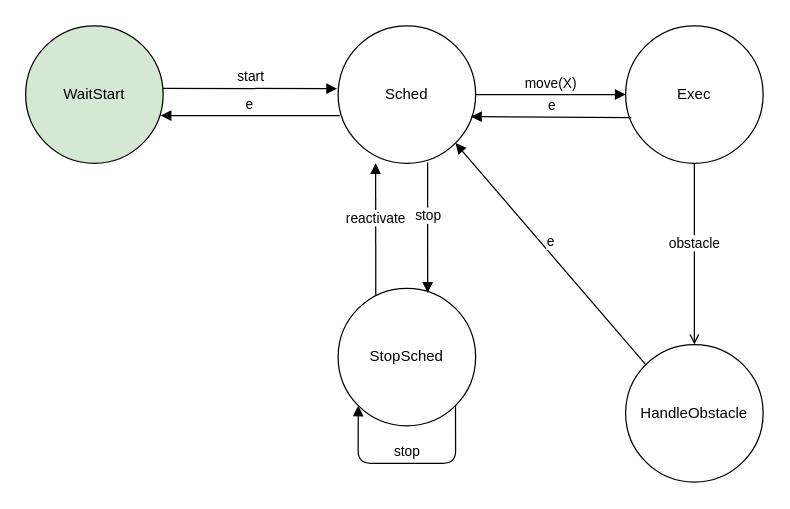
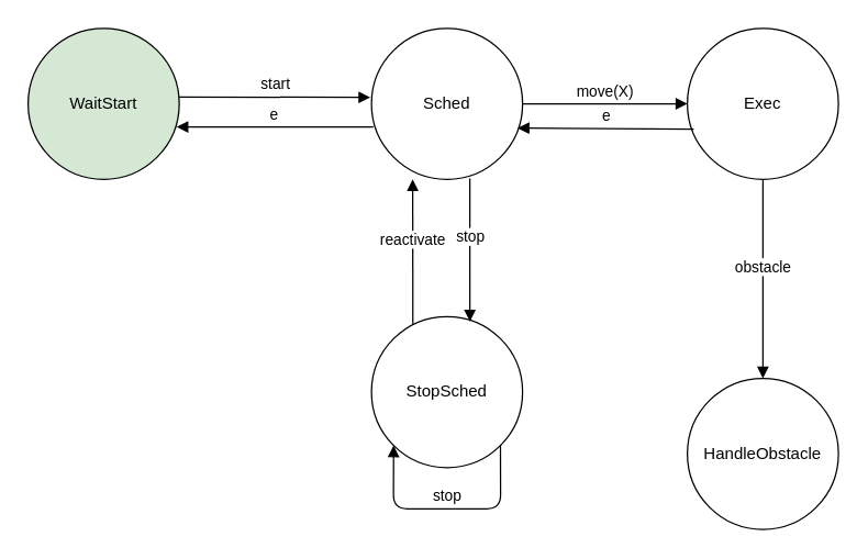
  <mxCell id="0" />
  <mxCell id="1" parent="0" />
  <mxCell id="2" value="WaitStart" style="ellipse;whiteSpace=wrap;html=1;fillColor=#d5e8d4;" parent="1" vertex="1"><mxGeometry x="20" y="20" width="110" height="110" as="geometry" /></mxCell>
  <mxCell id="3" value="Sched" style="ellipse;whiteSpace=wrap;html=1;" parent="1" vertex="1"><mxGeometry x="270" y="20" width="110" height="110" as="geometry" /></mxCell>
  <mxCell id="4" value="Exec" style="ellipse;whiteSpace=wrap;html=1;" parent="1" vertex="1"><mxGeometry x="500" y="20" width="110" height="110" as="geometry" /></mxCell>
  <mxCell id="5" value="start" style="html=1;verticalAlign=bottom;endArrow=block;entryX=-0.008;entryY=0.458;entryDx=0;entryDy=0;entryPerimeter=0;" parent="1" target="3" edge="1"><mxGeometry width="80" relative="1" as="geometry"><mxPoint x="130" y="70" as="sourcePoint" /><mxPoint x="210" y="70" as="targetPoint" /></mxGeometry></mxCell>
  <mxCell id="6" value="move(X)&lt;span style=&quot;font-family: &amp;#34;helvetica&amp;#34; , &amp;#34;arial&amp;#34; , sans-serif ; font-size: 0px ; background-color: rgb(248 , 249 , 250)&quot;&gt;%3CmxGraphModel%3E%3Croot%3E%3CmxCell%20id%3D%220%22%2F%3E%3CmxCell%20id%3D%221%22%20parent%3D%220%22%2F%3E%3CmxCell%20id%3D%222%22%20value%3D%22start%22%20style%3D%22html%3D1%3BverticalAlign%3Dbottom%3BendArrow%3Dblock%3BentryX%3D-0.008%3BentryY%3D0.458%3BentryDx%3D0%3BentryDy%3D0%3BentryPerimeter%3D0%3B%22%20edge%3D%221%22%20parent%3D%221%22%3E%3CmxGeometry%20width%3D%2280%22%20relative%3D%221%22%20as%3D%22geometry%22%3E%3CmxPoint%20x%3D%22200.0%22%20y%3D%22290%22%20as%3D%22sourcePoint%22%2F%3E%3CmxPoint%20x%3D%22339.12%22%20y%3D%22290.38%22%20as%3D%22targetPoint%22%2F%3E%3C%2FmxGeometry%3E%3C%2FmxCell%3E%3C%2Froot%3E%3C%2FmxGraphModel%3E&lt;/span&gt;" style="html=1;verticalAlign=bottom;endArrow=block;entryX=0;entryY=0.5;entryDx=0;entryDy=0;exitX=1;exitY=0.5;exitDx=0;exitDy=0;" parent="1" source="3" target="4" edge="1"><mxGeometry width="80" relative="1" as="geometry"><mxPoint x="140" y="80" as="sourcePoint" /><mxPoint x="279.12" y="80.38" as="targetPoint" /></mxGeometry></mxCell>
  <mxCell id="7" value="HandleObstacle" style="ellipse;whiteSpace=wrap;html=1;" parent="1" vertex="1"><mxGeometry x="500" y="275" width="110" height="110" as="geometry" /></mxCell>
  <mxCell id="8" value="StopSched" style="ellipse;whiteSpace=wrap;html=1;" parent="1" vertex="1"><mxGeometry x="270" y="230" width="110" height="110" as="geometry" /></mxCell>
  <mxCell id="9" value="e" style="html=1;verticalAlign=bottom;endArrow=block;exitX=0.012;exitY=0.653;exitDx=0;exitDy=0;exitPerimeter=0;entryX=0.982;entryY=0.653;entryDx=0;entryDy=0;entryPerimeter=0;" parent="1" source="3" target="2" edge="1"><mxGeometry width="80" relative="1" as="geometry"><mxPoint x="140" y="80" as="sourcePoint" /><mxPoint x="230" y="160" as="targetPoint" /></mxGeometry></mxCell>
  <mxCell id="10" value="e" style="html=1;verticalAlign=bottom;endArrow=block;entryX=0.967;entryY=0.661;entryDx=0;entryDy=0;exitX=0.042;exitY=0.668;exitDx=0;exitDy=0;entryPerimeter=0;exitPerimeter=0;" parent="1" source="4" target="3" edge="1"><mxGeometry width="80" relative="1" as="geometry"><mxPoint x="343" y="170" as="sourcePoint" /><mxPoint x="463" y="170" as="targetPoint" /></mxGeometry></mxCell>
- <mxCell id="11" value="obstacle" style="html=1;verticalAlign=bottom;endArrow=open;entryX=0.5;entryY=0;entryDx=0;entryDy=0;exitX=0.5;exitY=1;exitDx=0;exitDy=0;" parent="1" source="4" target="7" edge="1"><mxGeometry width="80" relative="1" as="geometry"><mxPoint x="400" y="95" as="sourcePoint" /><mxPoint x="520" y="95" as="targetPoint" /></mxGeometry></mxCell>
- <mxCell id="12" value="e" style="html=1;verticalAlign=bottom;endArrow=block;entryX=1;entryY=1;entryDx=0;entryDy=0;exitX=0;exitY=0;exitDx=0;exitDy=0;" parent="1" source="7" target="3" edge="1"><mxGeometry width="80" relative="1" as="geometry"><mxPoint x="410" y="105" as="sourcePoint" /><mxPoint x="530" y="105" as="targetPoint" /></mxGeometry></mxCell>
+ <mxCell id="11" value="obstacle" style="html=1;verticalAlign=bottom;endArrow=block;entryX=0.5;entryY=0;entryDx=0;entryDy=0;exitX=0.5;exitY=1;exitDx=0;exitDy=0;" parent="1" source="4" target="7" edge="1"><mxGeometry width="80" relative="1" as="geometry"><mxPoint x="400" y="95" as="sourcePoint" /><mxPoint x="520" y="95" as="targetPoint" /></mxGeometry></mxCell>
  <mxCell id="13" value="stop" style="html=1;verticalAlign=bottom;endArrow=block;entryX=0.633;entryY=0.032;entryDx=0;entryDy=0;exitX=0.651;exitY=0.995;exitDx=0;exitDy=0;entryPerimeter=0;exitPerimeter=0;" parent="1" source="3" edge="1"><mxGeometry width="80" relative="1" as="geometry"><mxPoint x="343.28" y="129.34" as="sourcePoint" /><mxPoint x="341.63" y="233.52" as="targetPoint" /></mxGeometry></mxCell>
  <mxCell id="14" value="reactivate" style="html=1;verticalAlign=bottom;endArrow=block;entryX=0.409;entryY=0.991;entryDx=0;entryDy=0;entryPerimeter=0;exitX=0.274;exitY=0.051;exitDx=0;exitDy=0;exitPerimeter=0;" parent="1" source="8" edge="1"><mxGeometry width="80" relative="1" as="geometry"><mxPoint x="300" y="230" as="sourcePoint" /><mxPoint x="299.99" y="130.01" as="targetPoint" /></mxGeometry></mxCell>
  <mxCell id="15" value="stop" style="html=1;verticalAlign=bottom;endArrow=block;entryX=0;entryY=1;entryDx=0;entryDy=0;exitX=1;exitY=1;exitDx=0;exitDy=0;" parent="1" source="8" target="8" edge="1"><mxGeometry width="80" relative="1" as="geometry"><mxPoint x="353.28" y="139.34" as="sourcePoint" /><mxPoint x="351.63" y="243.52" as="targetPoint" /><Array as="points"><mxPoint x="364" y="370" /><mxPoint x="325" y="370" /><mxPoint x="286" y="370" /></Array></mxGeometry></mxCell>
